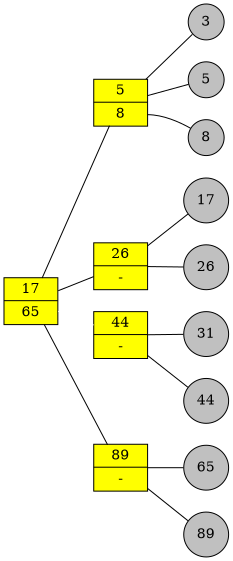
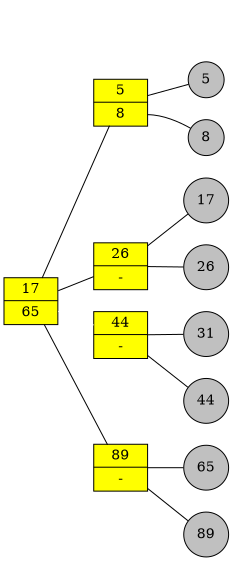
  graph {
    nodesep=.3
    rankdir=LR
    node [fillcolor=gray shape=circle style=filled]
-   3
    5
    8
    17
    26
    n6 [label=31]
    44
    65
    89
    n10 [fillcolor=yellow fontcolor=black label="<mlow> 17|<rlow> 65" shape=record]
    n11 [fillcolor=yellow fontcolor=black label="<mlow>  5|<rlow> 8" shape=record]
    n12 [fillcolor=yellow fontcolor=black label="<mlow> 26|<rlow> -" shape=record]
    n13 [fillcolor=yellow fontcolor=black label="<mlow> 44|<rlow> -" shape=record]
    n14 [fillcolor=yellow fontcolor=black label="<mlow> 89|<rlow> -" shape=record]
    subgraph sub_1 {
      rank=same
-     3
      5
      8
      17
      26
      n6
      44
      65
      89
    }
    n10 -- n11
    n10 -- n12
    n10 -- n13 [color=white]
    n10 -- n14
-   n11 -- 3
    n11 -- 5
    n11 -- 8 [tailport=rlow]
    n12 -- 17
    n12 -- 26
    n13 -- n6
    n13 -- 44
    n14 -- 65
    n14 -- 89
  }
